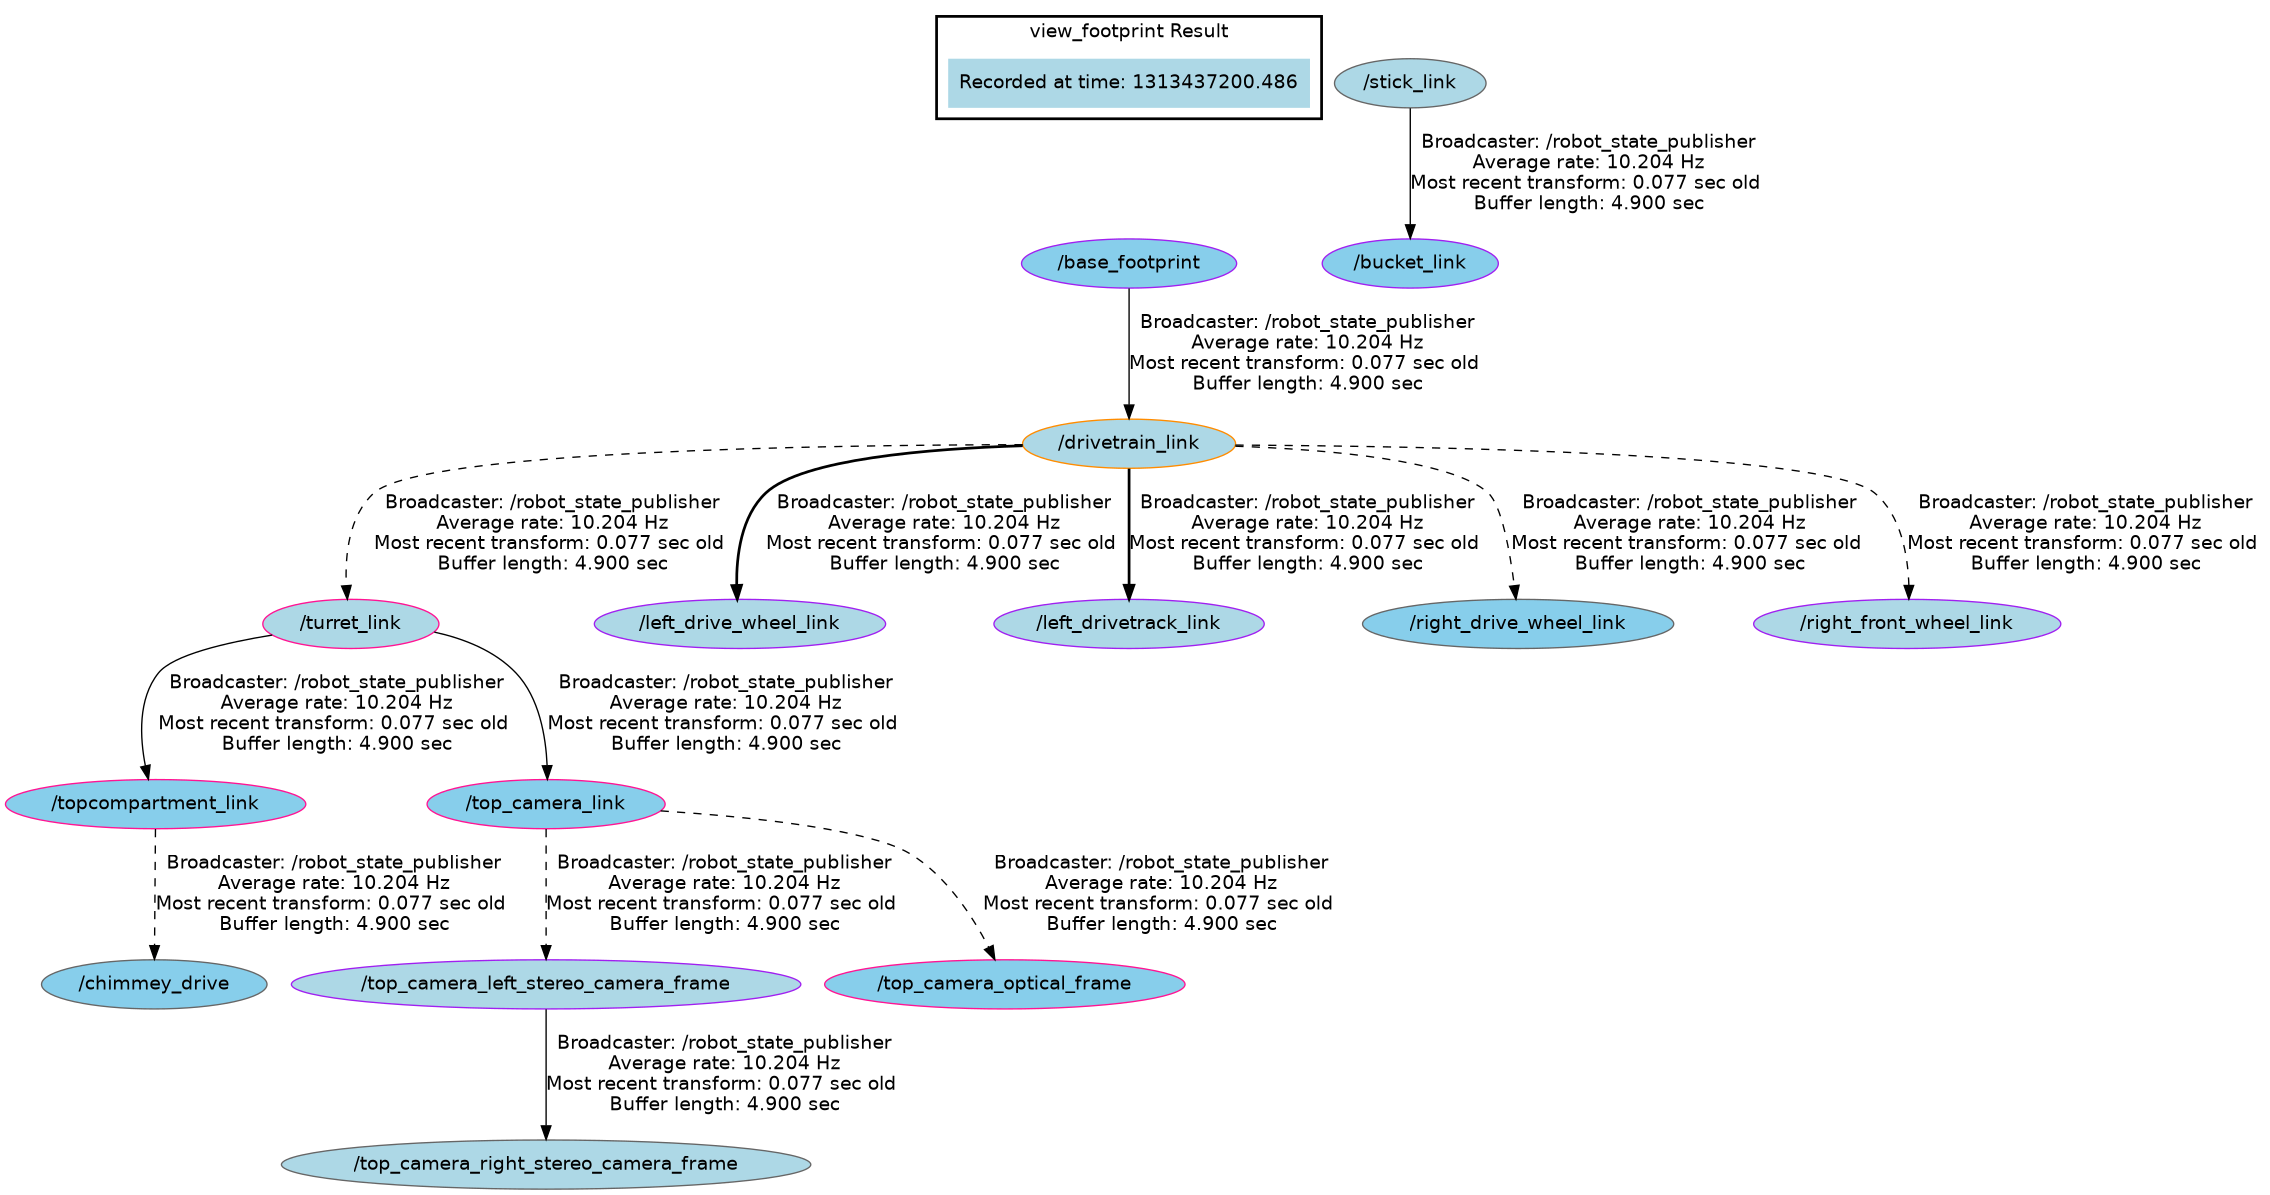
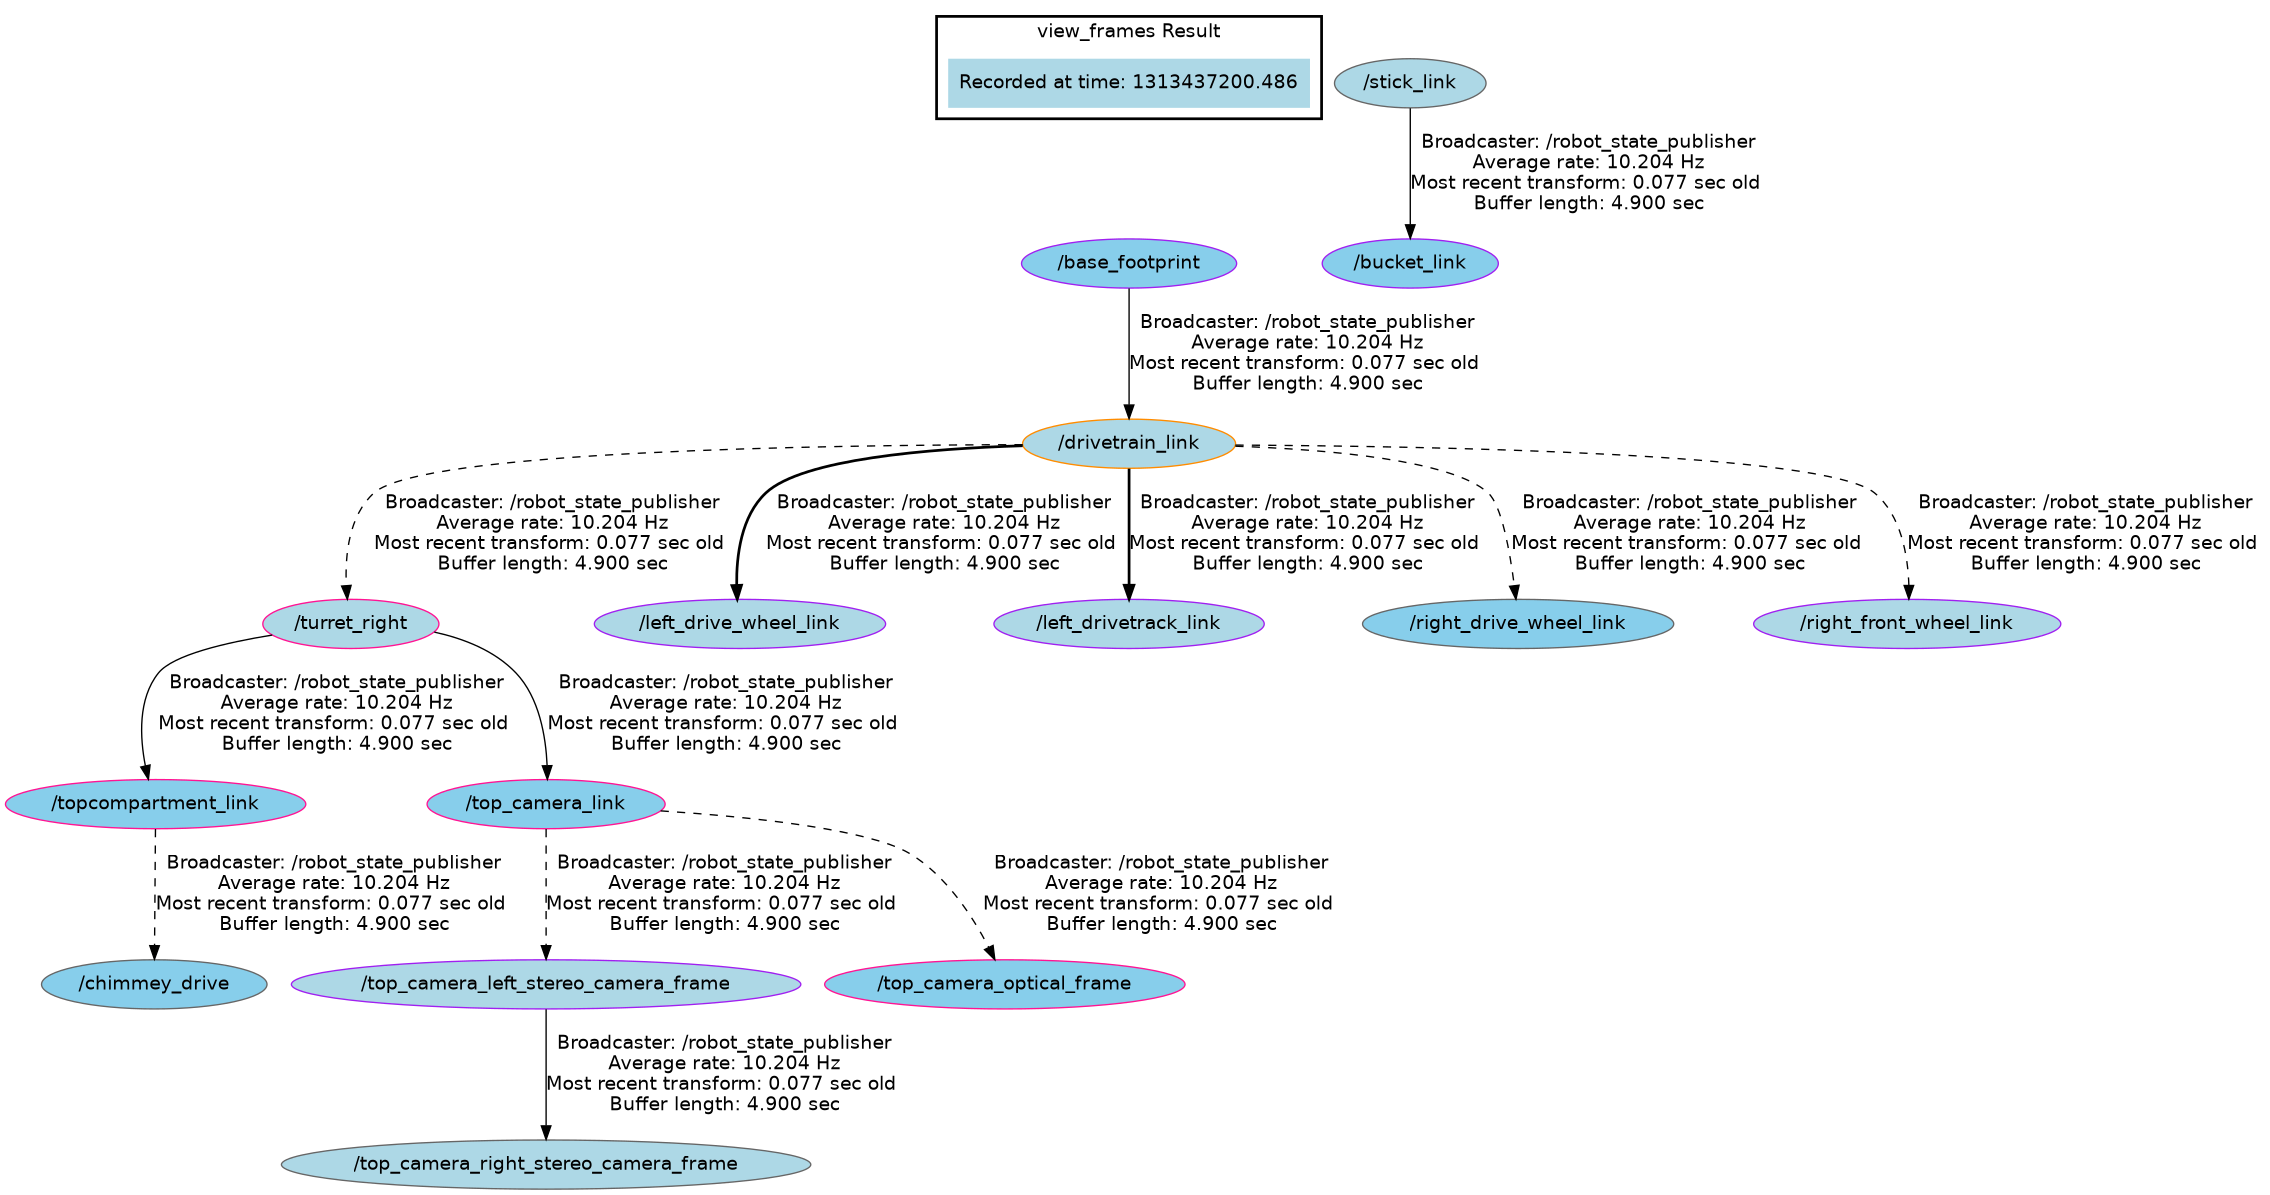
  digraph {
    fontname="DejaVu Sans"
    node [color=purple fillcolor=lightblue fontname="DejaVu Sans" style=filled]
    edge [fontname="DejaVu Sans" style=dashed]
    "Recorded at time: 1313437200.486" [color=deeppink shape=plaintext]
    "/base_footprint" [fillcolor=skyblue]
-   "/turret_link" [color=deeppink]
+   "/turret_link" [color=deeppink label="/turret_right"]
    "/topcompartment_link" [color=deeppink fillcolor=skyblue]
    "/top_camera_link" [color=deeppink fillcolor=skyblue]
    n6 [color=gray40 fillcolor=skyblue label="/chimmey_drive"]
    "/top_camera_left_stereo_camera_frame"
    "/top_camera_optical_frame" [color=deeppink fillcolor=skyblue]
    "/stick_link" [color=gray40]
    "/bucket_link" [fillcolor=skyblue]
    "/drivetrain_link" [color=darkorange]
    "/left_drive_wheel_link"
    "/left_drivetrack_link"
    "/right_drive_wheel_link" [color=gray40 fillcolor=skyblue]
    "/right_front_wheel_link"
    "/top_camera_right_stereo_camera_frame" [color=gray40]
    subgraph cluster_1 {
      color=black
-     label="view_footprint Result"
+     label="view_frames Result"
      style=bold
      "Recorded at time: 1313437200.486"
    }
    "Recorded at time: 1313437200.486" -> "/base_footprint" [style=invis]
    "/base_footprint" -> "/drivetrain_link" [label="Broadcaster: /robot_state_publisher\nAverage rate: 10.204 Hz\nMost recent transform: 0.077 sec old \nBuffer length: 4.900 sec\n" style=solid]
    "/turret_link" -> "/topcompartment_link" [label="Broadcaster: /robot_state_publisher\nAverage rate: 10.204 Hz\nMost recent transform: 0.077 sec old \nBuffer length: 4.900 sec\n" style=solid]
    "/turret_link" -> "/top_camera_link" [label="Broadcaster: /robot_state_publisher\nAverage rate: 10.204 Hz\nMost recent transform: 0.077 sec old \nBuffer length: 4.900 sec\n" style=solid]
    "/topcompartment_link" -> n6 [label="Broadcaster: /robot_state_publisher\nAverage rate: 10.204 Hz\nMost recent transform: 0.077 sec old \nBuffer length: 4.900 sec\n"]
    "/top_camera_link" -> "/top_camera_left_stereo_camera_frame" [label="Broadcaster: /robot_state_publisher\nAverage rate: 10.204 Hz\nMost recent transform: 0.077 sec old \nBuffer length: 4.900 sec\n"]
    "/top_camera_link" -> "/top_camera_optical_frame" [label="Broadcaster: /robot_state_publisher\nAverage rate: 10.204 Hz\nMost recent transform: 0.077 sec old \nBuffer length: 4.900 sec\n"]
    "/top_camera_left_stereo_camera_frame" -> "/top_camera_right_stereo_camera_frame" [label="Broadcaster: /robot_state_publisher\nAverage rate: 10.204 Hz\nMost recent transform: 0.077 sec old \nBuffer length: 4.900 sec\n" style=solid]
    "/stick_link" -> "/bucket_link" [label="Broadcaster: /robot_state_publisher\nAverage rate: 10.204 Hz\nMost recent transform: 0.077 sec old \nBuffer length: 4.900 sec\n" style=solid]
    "/drivetrain_link" -> "/turret_link" [label="Broadcaster: /robot_state_publisher\nAverage rate: 10.204 Hz\nMost recent transform: 0.077 sec old \nBuffer length: 4.900 sec\n"]
    "/drivetrain_link" -> "/left_drive_wheel_link" [label="Broadcaster: /robot_state_publisher\nAverage rate: 10.204 Hz\nMost recent transform: 0.077 sec old \nBuffer length: 4.900 sec\n" style=bold]
    "/drivetrain_link" -> "/left_drivetrack_link" [label="Broadcaster: /robot_state_publisher\nAverage rate: 10.204 Hz\nMost recent transform: 0.077 sec old \nBuffer length: 4.900 sec\n" style=bold]
    "/drivetrain_link" -> "/right_drive_wheel_link" [label="Broadcaster: /robot_state_publisher\nAverage rate: 10.204 Hz\nMost recent transform: 0.077 sec old \nBuffer length: 4.900 sec\n"]
    "/drivetrain_link" -> "/right_front_wheel_link" [label="Broadcaster: /robot_state_publisher\nAverage rate: 10.204 Hz\nMost recent transform: 0.077 sec old \nBuffer length: 4.900 sec\n"]
  }
